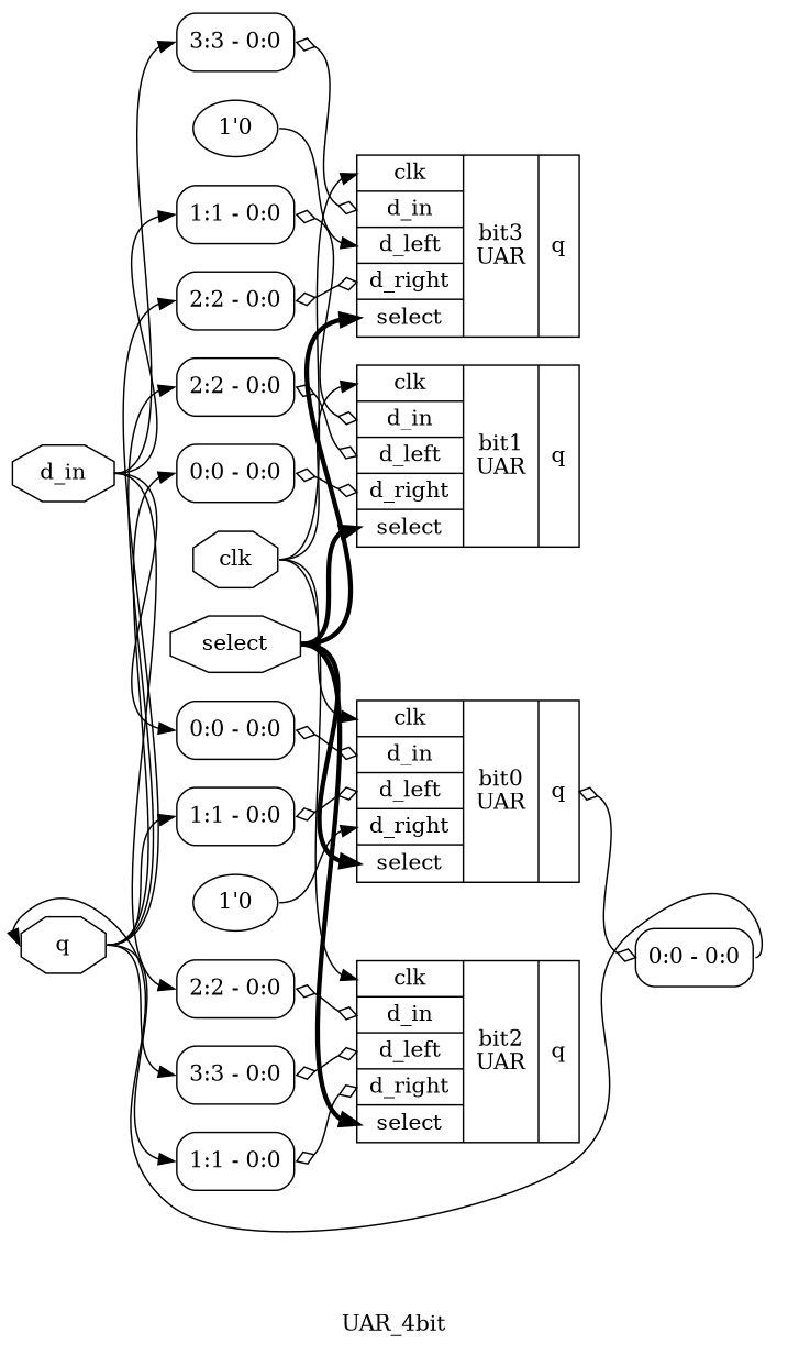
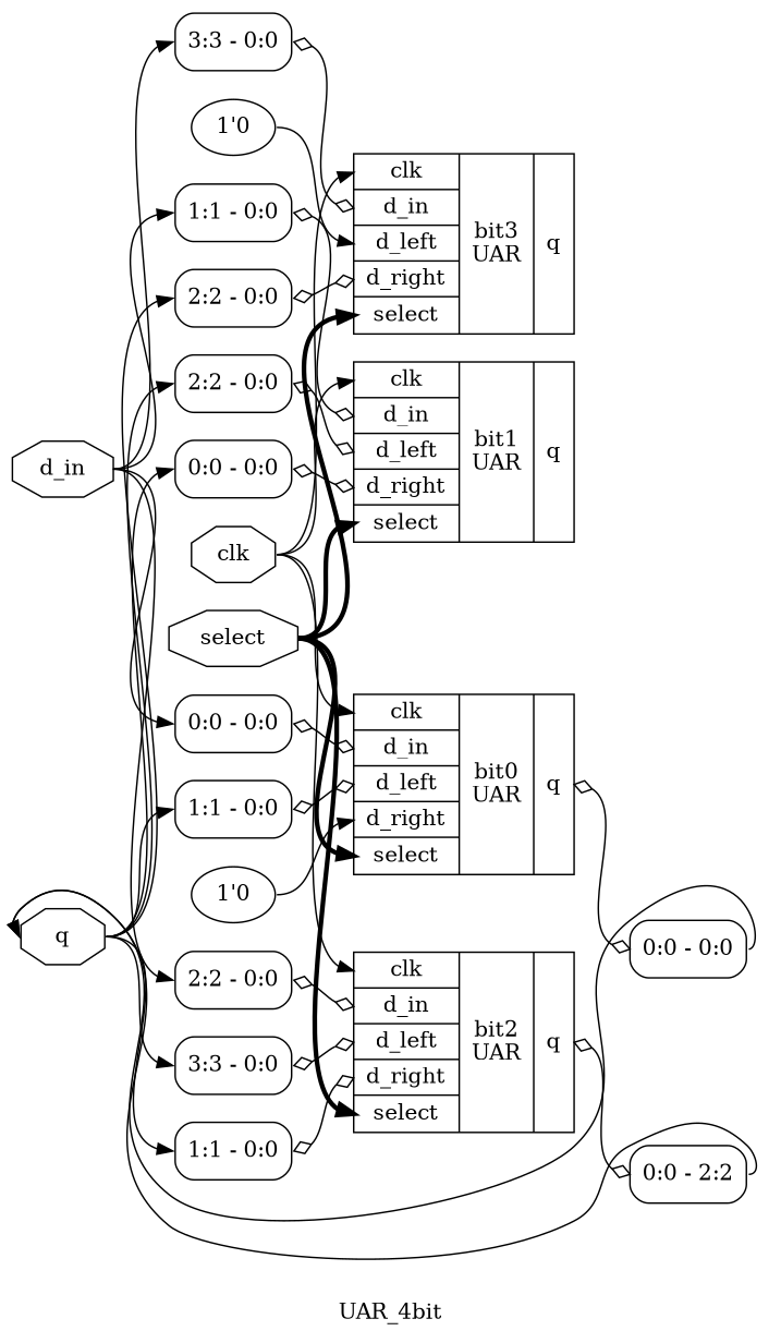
  digraph {
    label=UAR_4bit
    rankdir=LR
    remincross=true
    node [color=black fontcolor=black shape=record style=rounded]
    edge [color=black fontcolor=black headport="s0:w" tailport=e]
    n1 [label=q shape=octagon style=""]
    n2 [label="<s0> 2:2 - 0:0 "]
    n3 [label="<s0> 1:1 - 0:0 "]
    n4 [label="<s0> 3:3 - 0:0 "]
    n5 [label="<s0> 0:0 - 0:0 "]
    n6 [label="<s0> 2:2 - 0:0 "]
    n7 [label="<s0> 1:1 - 0:0 "]
    n8 [label="{{<p3> clk|<p4> d_in|<p5> d_left|<p6> d_right|<p2> select}|bit3\nUAR|{<p1> q}}" color="" fontcolor="" style=""]
    n9 [label="{{<p3> clk|<p4> d_in|<p5> d_left|<p6> d_right|<p2> select}|bit2\nUAR|{<p1> q}}" color="" fontcolor="" style=""]
    n10 [label="{{<p3> clk|<p4> d_in|<p5> d_left|<p6> d_right|<p2> select}|bit1\nUAR|{<p1> q}}" color="" fontcolor="" style=""]
    n11 [label="{{<p3> clk|<p4> d_in|<p5> d_left|<p6> d_right|<p2> select}|bit0\nUAR|{<p1> q}}" color="" fontcolor="" style=""]
    n12 [label=select shape=octagon style=""]
+   n13 [label="<s0> 0:0 - 2:2 "]
    n14 [label="<s0> 0:0 - 0:0 "]
    n15 [label=clk shape=octagon style=""]
    n16 [label=d_in shape=octagon style=""]
    n17 [label="<s0> 3:3 - 0:0 "]
    n18 [label="<s0> 2:2 - 0:0 "]
    n19 [label="<s0> 1:1 - 0:0 "]
    n20 [label="<s0> 0:0 - 0:0 "]
    n21 [label="1'0" color="" fontcolor="" shape="" style=""]
    n22 [label="1'0" color="" fontcolor="" shape="" style=""]
    n1 -> n2
    n1 -> n3
    n1 -> n4
    n1 -> n5
    n1 -> n6
    n1 -> n7
    n2 -> n8 [arrowhead=odiamond arrowtail=odiamond dir=both headport="p6:w"]
    n3 -> n9 [arrowhead=odiamond arrowtail=odiamond dir=both headport="p6:w"]
    n4 -> n9 [arrowhead=odiamond arrowtail=odiamond dir=both headport="p5:w"]
    n5 -> n10 [arrowhead=odiamond arrowtail=odiamond dir=both headport="p6:w"]
    n6 -> n10 [arrowhead=odiamond arrowtail=odiamond dir=both headport="p5:w"]
    n7 -> n11 [arrowhead=odiamond arrowtail=odiamond dir=both headport="p5:w"]
+   n9 -> n13 [arrowhead=odiamond arrowtail=odiamond dir=both headport=w tailport="p1:e"]
    n11 -> n14 [arrowhead=odiamond arrowtail=odiamond dir=both headport=w tailport="p1:e"]
    n12 -> n8 [headport="p2:w" style="setlinewidth(3)"]
    n12 -> n9 [headport="p2:w" style="setlinewidth(3)"]
    n12 -> n10 [headport="p2:w" style="setlinewidth(3)"]
    n12 -> n11 [headport="p2:w" style="setlinewidth(3)"]
+   n13 -> n1 [headport=w tailport="s0:e"]
    n14 -> n1 [headport=w tailport="s0:e"]
    n15 -> n8 [headport="p3:w"]
    n15 -> n9 [headport="p3:w"]
    n15 -> n10 [headport="p3:w"]
    n15 -> n11 [headport="p3:w"]
    n16 -> n17
    n16 -> n18
    n16 -> n19
    n16 -> n20
    n17 -> n8 [arrowhead=odiamond arrowtail=odiamond dir=both headport="p4:w"]
    n18 -> n9 [arrowhead=odiamond arrowtail=odiamond dir=both headport="p4:w"]
    n19 -> n10 [arrowhead=odiamond arrowtail=odiamond dir=both headport="p4:w"]
    n20 -> n11 [arrowhead=odiamond arrowtail=odiamond dir=both headport="p4:w"]
    n21 -> n8 [headport="p5:w"]
    n22 -> n11 [headport="p6:w"]
  }
